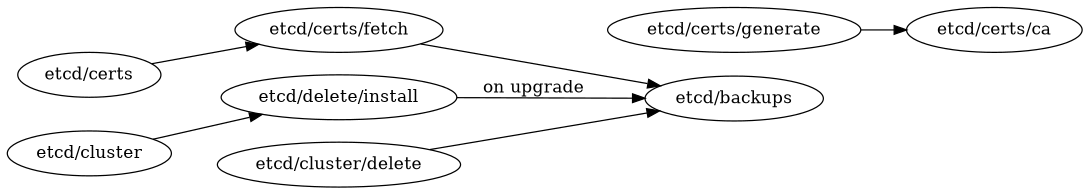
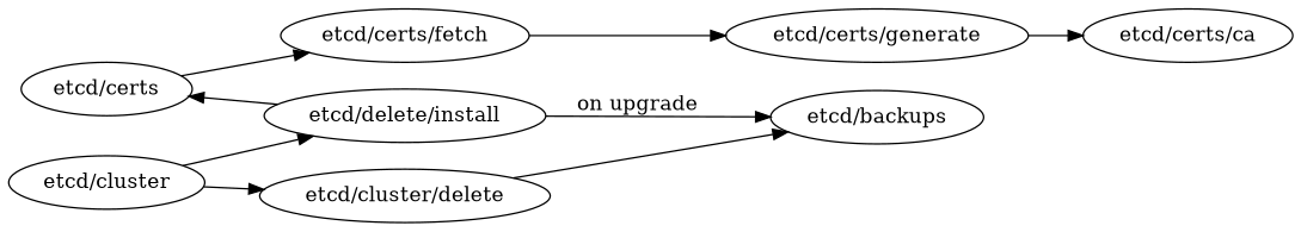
  digraph {
    rankdir=LR
    "etcd/certs"
    "etcd/cluster"
    "etcd/certs/fetch"
    n4 [label="etcd/delete/install"]
    "etcd/cluster/delete"
    "etcd/certs/generate"
    "etcd/certs/ca"
    "etcd/backups"
    subgraph sub_1 {
      rank=same
      "etcd/certs"
      "etcd/cluster"
    }
    "etcd/certs" -> "etcd/certs/fetch"
    "etcd/cluster" -> n4
-   "etcd/certs/fetch" -> "etcd/backups"
+   "etcd/cluster" -> "etcd/cluster/delete"
+   "etcd/certs/fetch" -> "etcd/certs/generate"
+   n4 -> "etcd/certs"
    n4 -> "etcd/backups" [label="on upgrade"]
    "etcd/cluster/delete" -> "etcd/backups"
    "etcd/certs/generate" -> "etcd/certs/ca"
  }
